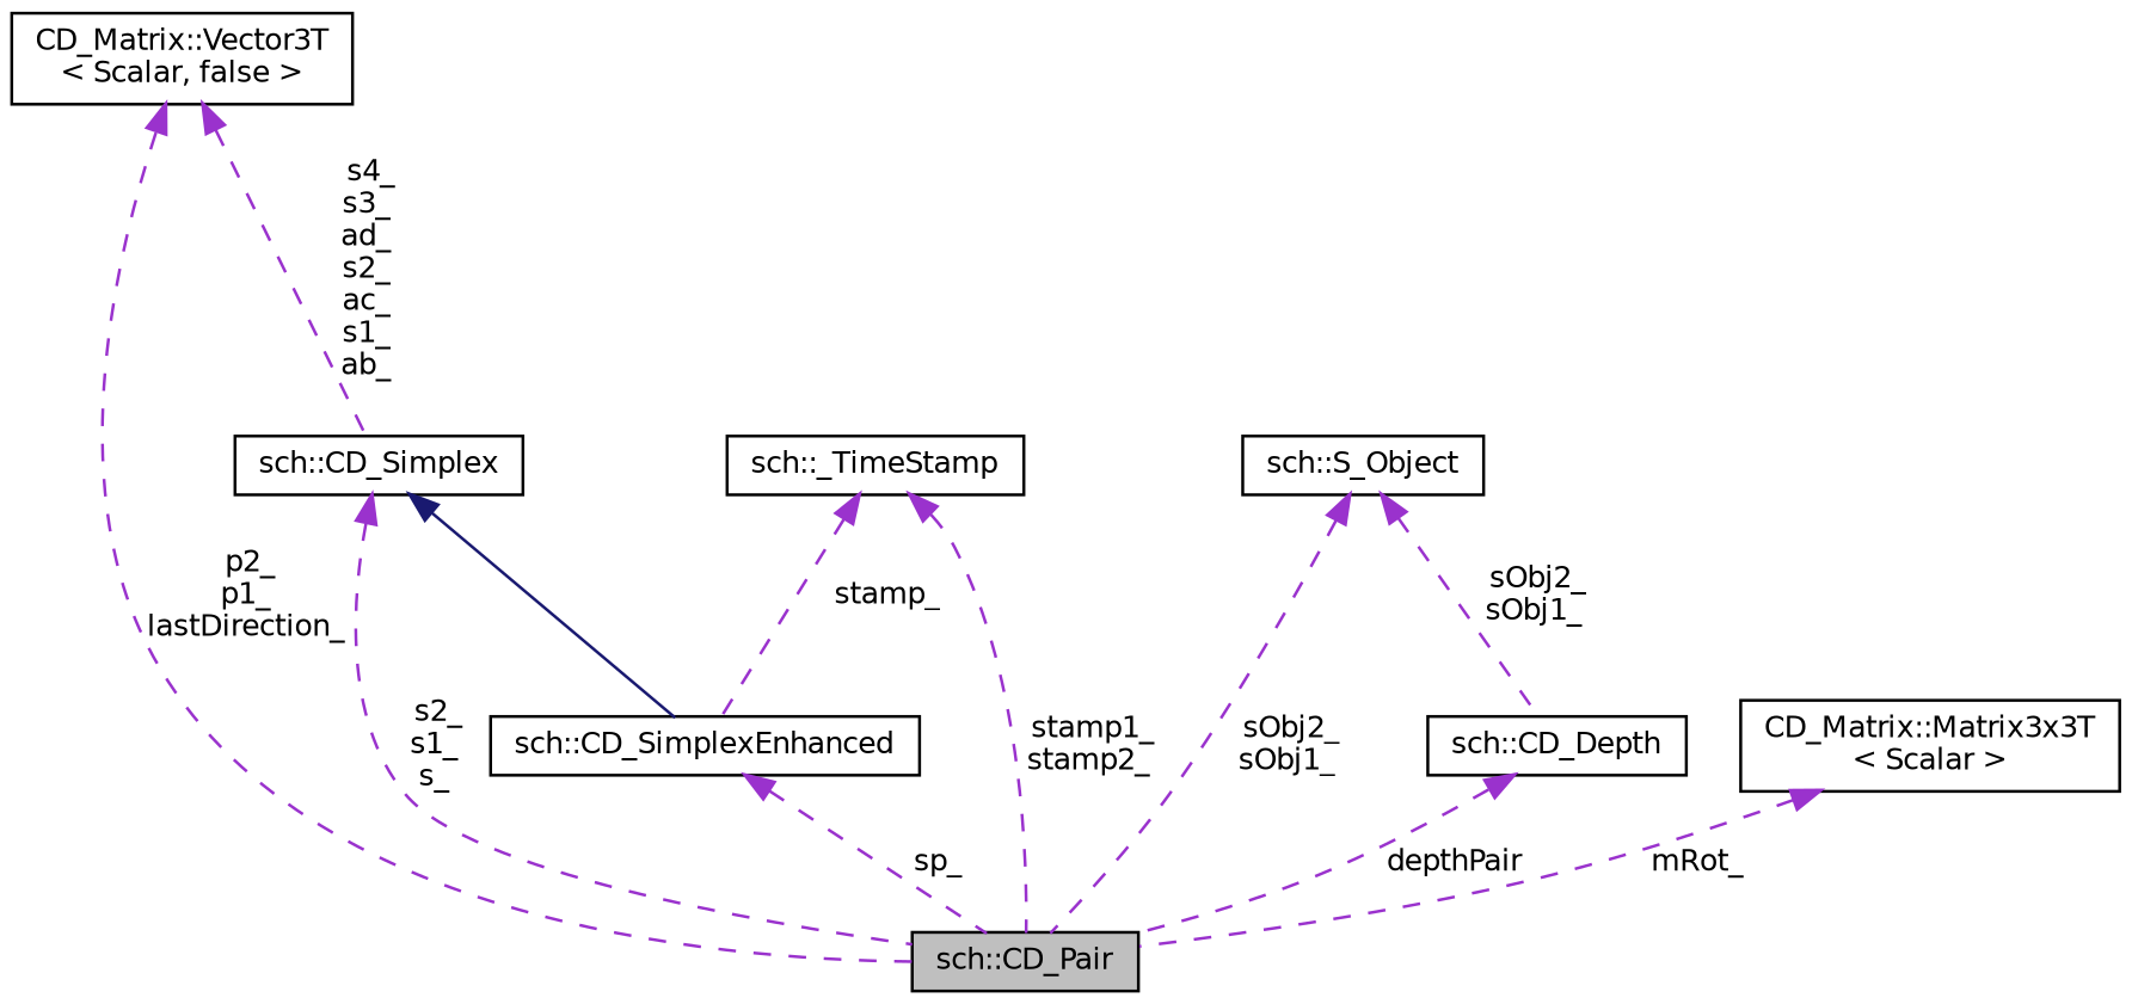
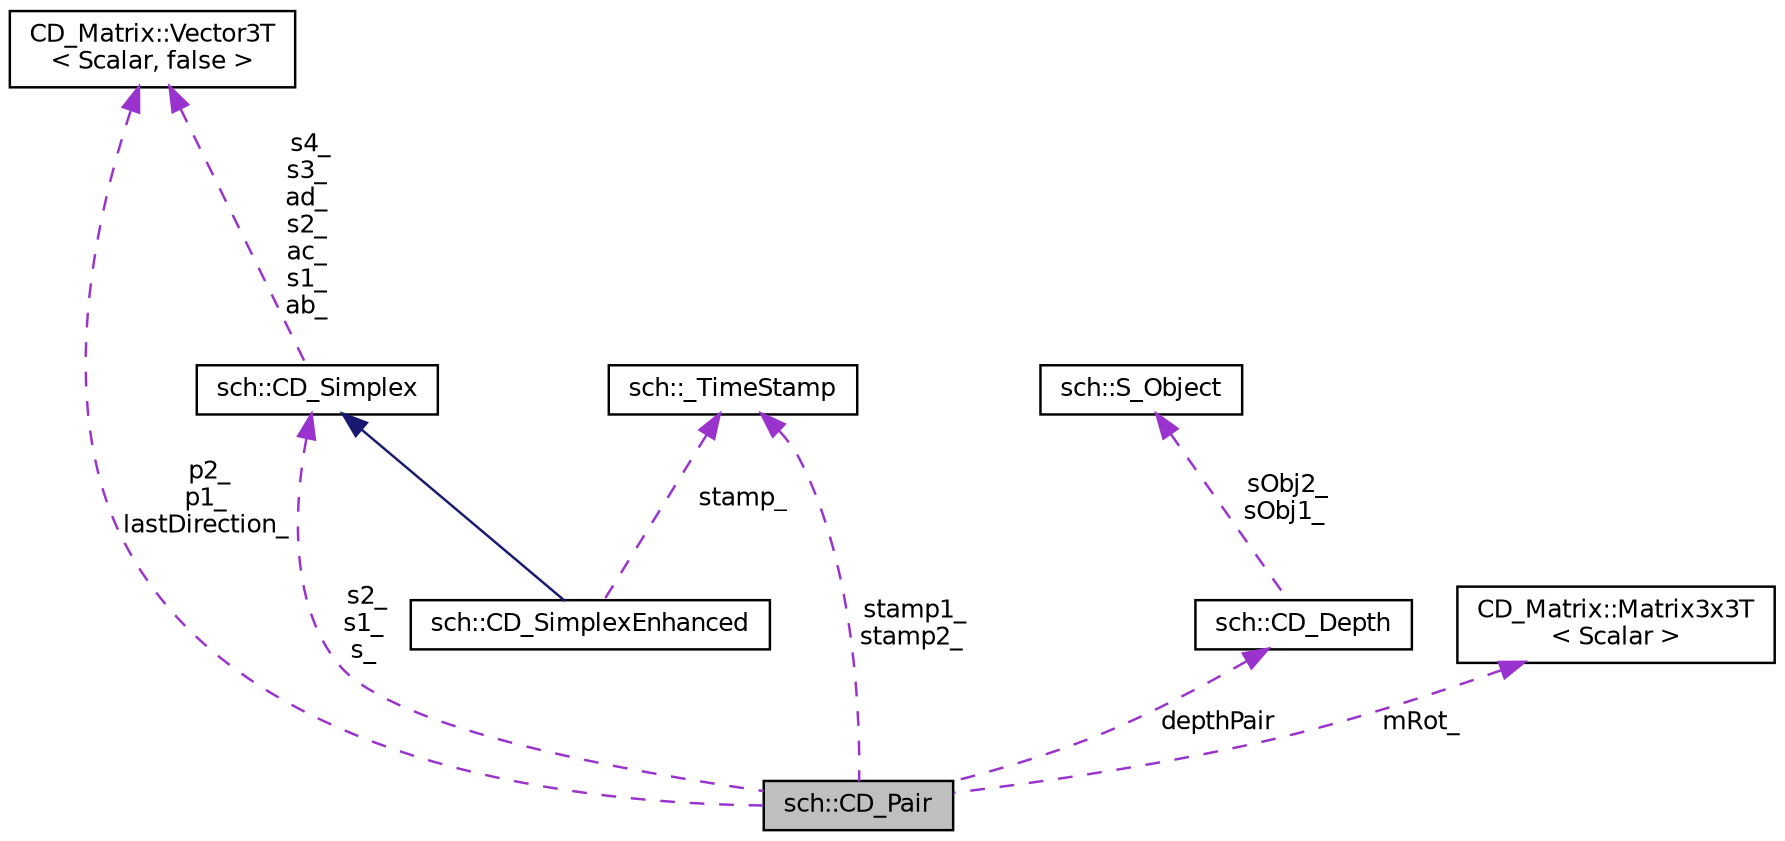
  digraph {
    rankdir=TB
    node [color=black fillcolor=white fontname=Helvetica fontsize=10 shape=record style=filled]
    edge [color=darkorchid3 dir=back fontname=Helvetica fontsize=10 labelfontname=Helvetica labelfontsize=10 style=dashed]
    n1 [fillcolor=grey75 fontcolor=black height=0.2 label="sch::CD_Pair" width=0.4]
    n2 [height=0.2 label="CD_Matrix::Vector3T\l\< Scalar, false \>" width=0.4]
    n3 [height=0.2 label="sch::CD_Simplex" width=0.4]
    n4 [height=0.2 label="sch::S_Object" width=0.4]
    n5 [height=0.2 label="sch::CD_Depth" width=0.4]
    n6 [height=0.2 label="sch::CD_SimplexEnhanced" width=0.4]
    n7 [height=0.2 label="sch::_TimeStamp" width=0.4]
    n8 [height=0.2 label="CD_Matrix::Matrix3x3T\l\< Scalar \>" width=0.4]
    n2 -> n1 [label=" p2_\np1_\nlastDirection_"]
    n2 -> n3 [label=" s4_\ns3_\nad_\ns2_\nac_\ns1_\nab_"]
    n3 -> n1 [label=" s2_\ns1_\ns_"]
    n3 -> n6 [color=midnightblue style=solid]
-   n4 -> n1 [label=" sObj2_\nsObj1_"]
    n4 -> n5 [label=" sObj2_\nsObj1_"]
    n5 -> n1 [label=" depthPair"]
-   n6 -> n1 [label=" sp_"]
    n7 -> n1 [label=" stamp1_\nstamp2_"]
    n7 -> n6 [label=" stamp_"]
    n8 -> n1 [label=" mRot_"]
  }
